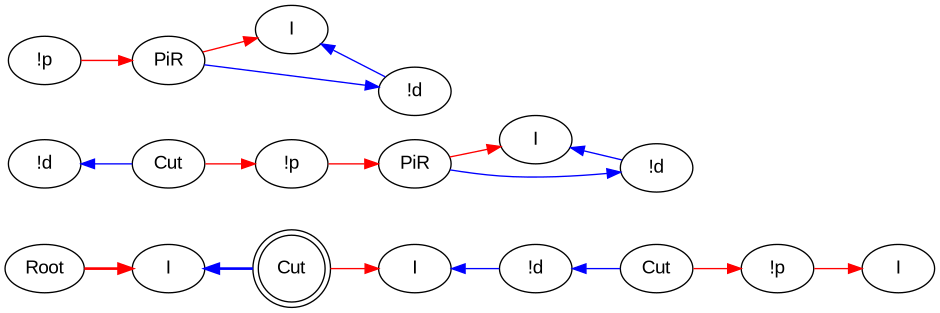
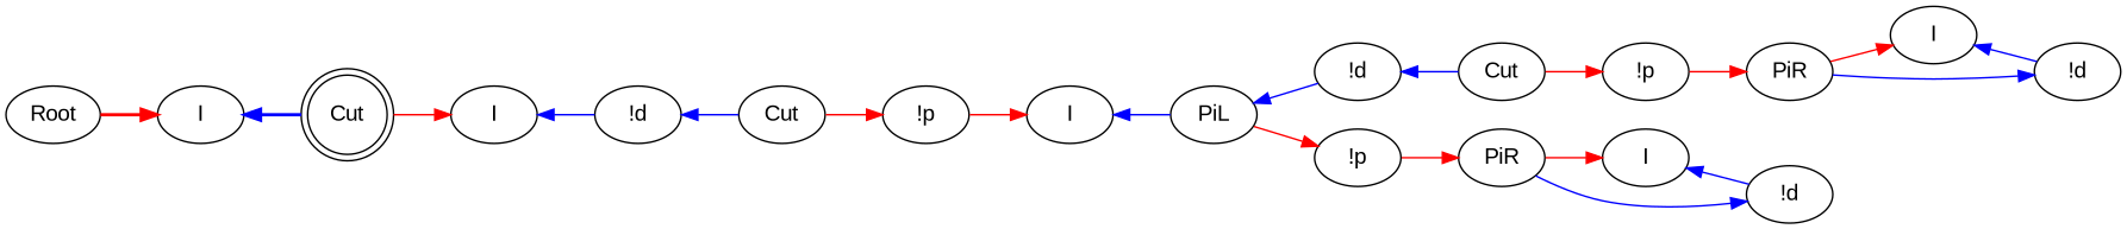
  digraph {
    rankdir=LR
    fontname="Liberation Sans"
    node [fontname="Liberation Sans"]
    edge [color=red fontname="Liberation Sans"]
    n1 [label=Root]
    n2 [label=I]
    n3 [label="!d"]
    n4 [label=Cut]
    n5 [label=I]
    n6 [label="!p"]
    n7 [label=I]
    n8 [label="!d"]
    n9 [label=Cut]
+   n10 [label=PiL]
    n11 [label="!p"]
    n12 [label=PiR]
    n13 [label=I]
    n14 [label="!d"]
    n15 [label=Cut shape=doublecircle]
    n16 [label="!p"]
    n17 [label=PiR]
    n18 [label=I]
    n19 [label="!d"]
    n1 -> n2 [penwidth=2]
    n2 -> n15 [color=blue dir=back penwidth=2]
    n3 -> n4 [color=blue dir=back]
    n4 -> n6
    n5 -> n3 [color=blue dir=back]
    n6 -> n7
+   n7 -> n10 [color=blue dir=back]
    n8 -> n9 [color=blue dir=back]
    n9 -> n16
+   n10 -> n8 [color=blue dir=back]
+   n10 -> n11
    n11 -> n12
    n12 -> n13
    n13 -> n14 [color=blue dir=back]
    n14 -> n12 [color=blue dir=back]
    n15 -> n5
    n16 -> n17
    n17 -> n18
    n18 -> n19 [color=blue dir=back]
    n19 -> n17 [color=blue dir=back]
  }
